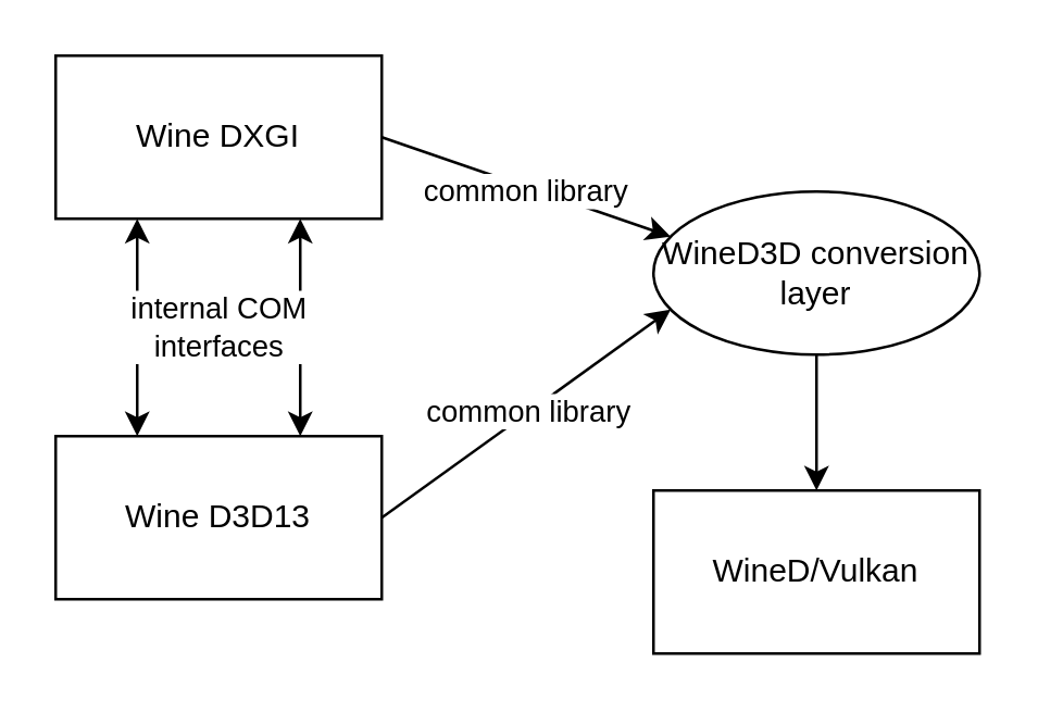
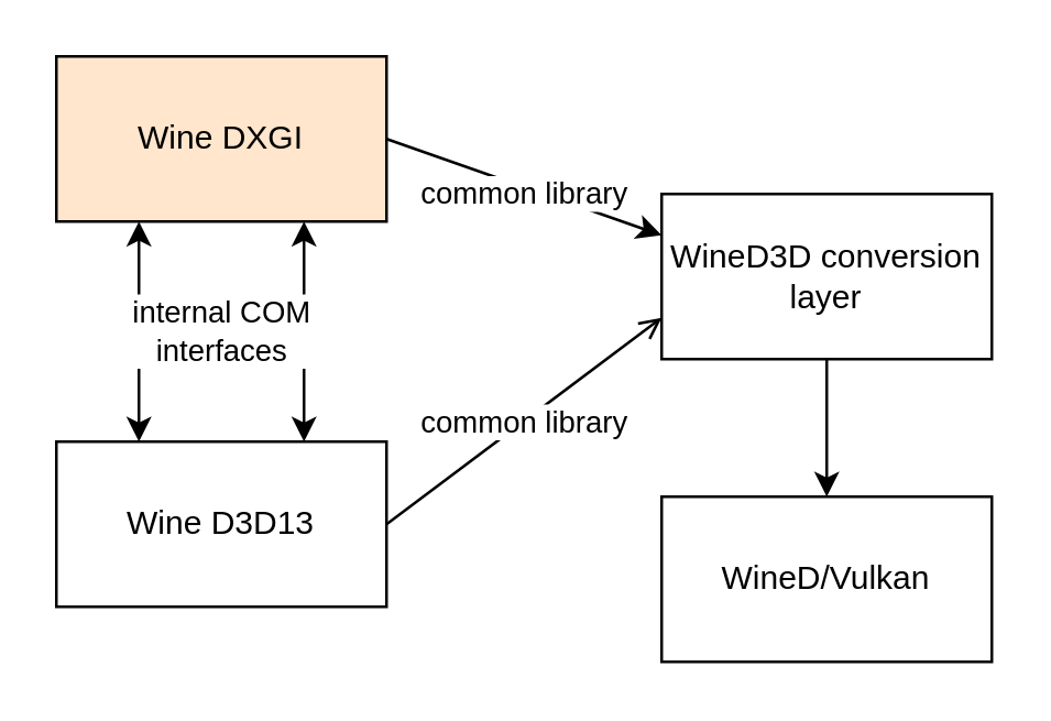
  <mxCell id="0" />
  <mxCell id="1" parent="0" />
  <mxCell id="2" value="common library" style="edgeStyle=none;html=1;entryX=0;entryY=0.25;entryDx=0;entryDy=0;exitX=1;exitY=0.5;exitDx=0;exitDy=0;" edge="1" parent="1" source="4" target="9"><mxGeometry x="0.016" y="-2" relative="1" as="geometry"><mxPoint as="offset" /></mxGeometry></mxCell>
  <mxCell id="3" style="edgeStyle=none;html=1;entryX=0.75;entryY=0;entryDx=0;entryDy=0;exitX=0.75;exitY=1;exitDx=0;exitDy=0;startArrow=classic;startFill=1;" edge="1" parent="1" source="4" target="7"><mxGeometry relative="1" as="geometry" /></mxCell>
- <mxCell id="4" value="Wine DXGI" style="rounded=0;whiteSpace=wrap;html=1;" vertex="1" parent="1"><mxGeometry x="20" y="20" width="120" height="60" as="geometry" /></mxCell>
- <mxCell id="5" value="common library" style="edgeStyle=none;html=1;entryX=0;entryY=0.75;entryDx=0;entryDy=0;exitX=1;exitY=0.5;exitDx=0;exitDy=0;" edge="1" parent="1" source="7" target="9"><mxGeometry relative="1" as="geometry" /></mxCell>
+ <mxCell id="4" value="Wine DXGI" style="rounded=0;whiteSpace=wrap;html=1;fillColor=#ffe6cc;" vertex="1" parent="1"><mxGeometry x="20" y="20" width="120" height="60" as="geometry" /></mxCell>
+ <mxCell id="5" value="common library" style="edgeStyle=none;html=1;entryX=0;entryY=0.75;entryDx=0;entryDy=0;exitX=1;exitY=0.5;exitDx=0;exitDy=0;endArrow=open;" edge="1" parent="1" source="7" target="9"><mxGeometry relative="1" as="geometry" /></mxCell>
  <mxCell id="6" value="internal COM&lt;br&gt;interfaces" style="edgeStyle=none;html=1;entryX=0.25;entryY=1;entryDx=0;entryDy=0;exitX=0.25;exitY=0;exitDx=0;exitDy=0;startArrow=classic;startFill=1;" edge="1" parent="1" source="7" target="4"><mxGeometry y="-30" relative="1" as="geometry"><mxPoint as="offset" /></mxGeometry></mxCell>
  <mxCell id="7" value="Wine D3D13" style="rounded=0;whiteSpace=wrap;html=1;" vertex="1" parent="1"><mxGeometry x="20" y="160" width="120" height="60" as="geometry" /></mxCell>
  <mxCell id="8" style="edgeStyle=none;html=1;entryX=0.5;entryY=0;entryDx=0;entryDy=0;exitX=0.5;exitY=1;exitDx=0;exitDy=0;" edge="1" parent="1" source="9" target="10"><mxGeometry relative="1" as="geometry" /></mxCell>
- <mxCell id="9" value="WineD3D conversion layer" style="ellipse;whiteSpace=wrap;html=1;" vertex="1" parent="1"><mxGeometry x="240" y="70" width="120" height="60" as="geometry" /></mxCell>
+ <mxCell id="9" value="WineD3D conversion layer" style="rounded=0;whiteSpace=wrap;html=1;" vertex="1" parent="1"><mxGeometry x="240" y="70" width="120" height="60" as="geometry" /></mxCell>
  <mxCell id="10" value="WineD/Vulkan" style="rounded=0;whiteSpace=wrap;html=1;" vertex="1" parent="1"><mxGeometry x="240" y="180" width="120" height="60" as="geometry" /></mxCell>
